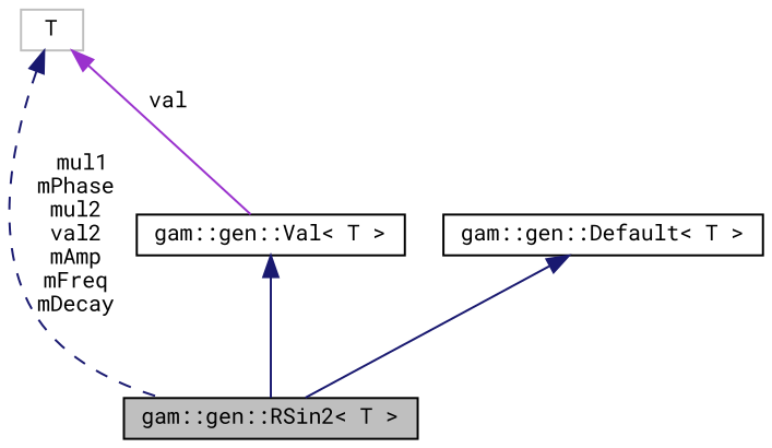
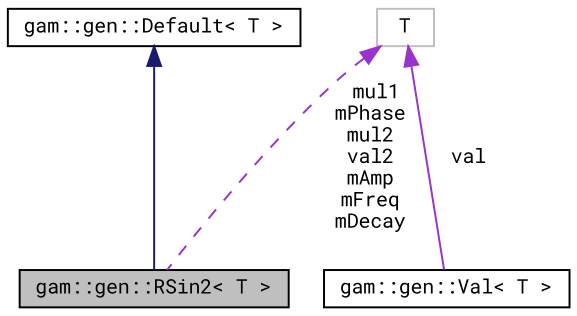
  digraph {
    fontname="Roboto Mono"
    node [color=black fontname="Roboto Mono" fontsize=10 shape=record]
    edge [color=midnightblue dir=back fontname="Roboto Mono" fontsize=10 labelfontname="FreeSans.ttf" labelfontsize=10 style=solid]
    n1 [fillcolor=grey75 fontcolor=black height=0.2 label="gam::gen::RSin2\< T \>" style=filled width=0.4]
    n2 [height=0.2 label="gam::gen::Val\< T \>" width=0.4]
    n3 [height=0.2 label="gam::gen::Default\< T \>" width=0.4]
    n4 [color=grey75 height=0.2 label=T width=0.4]
-   n2 -> n1
    n3 -> n1
-   n4 -> n1 [label=" mul1\nmPhase\nmul2\nval2\nmAmp\nmFreq\nmDecay" style=dashed]
+   n4 -> n1 [color=darkorchid3 label=" mul1\nmPhase\nmul2\nval2\nmAmp\nmFreq\nmDecay" style=dashed]
    n4 -> n2 [color=darkorchid3 label=" val"]
  }
